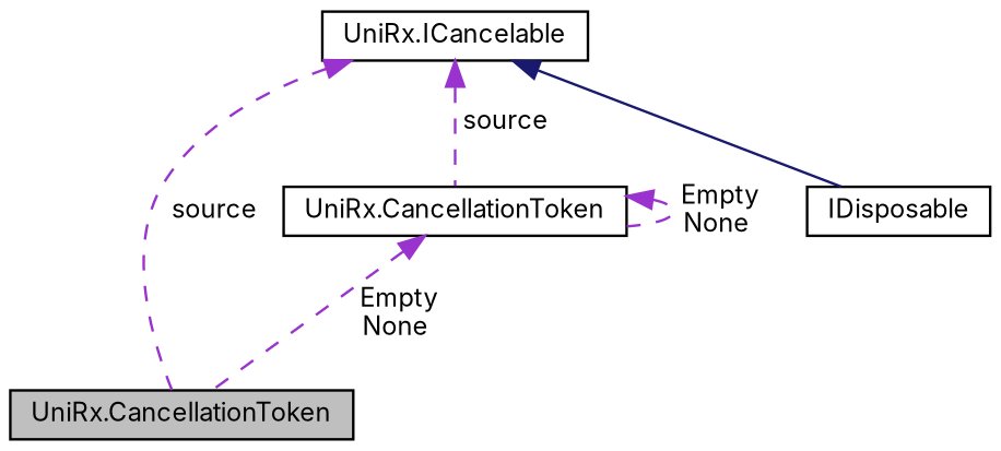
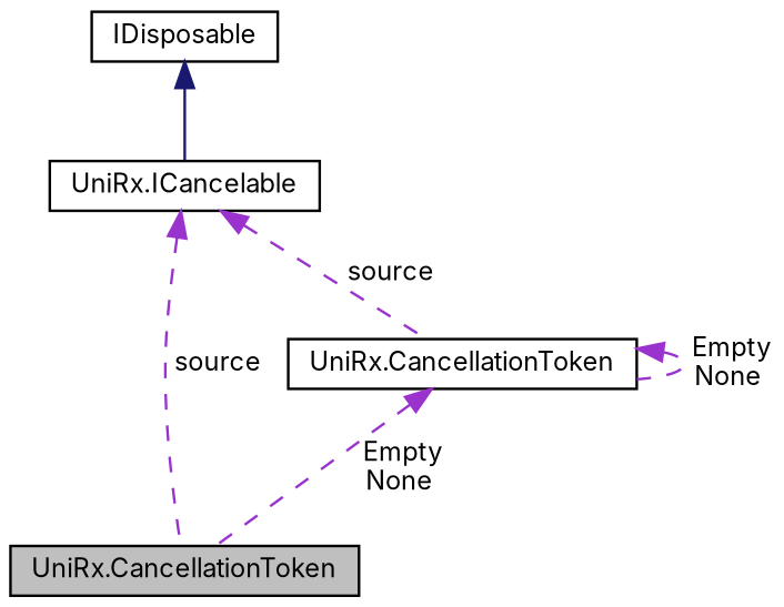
  digraph {
    fontname=Inter
    node [color=black fillcolor=white fontname=Inter fontsize=10 shape=record style=filled]
    edge [color=darkorchid3 dir=back fontname=Inter fontsize=10 labelfontname=Helvetica labelfontsize=10 style=dashed]
    n1 [fillcolor=grey75 fontcolor=black height=0.2 label="UniRx.CancellationToken" width=0.4]
    n2 [height=0.2 label="UniRx.ICancelable" width=0.4]
    n3 [height=0.2 label="UniRx.CancellationToken" width=0.4]
    n4 [height=0.2 label=IDisposable width=0.4]
    n2 -> n1 [label=" source"]
    n2 -> n3 [label=" source"]
    n3 -> n1 [label=" Empty\nNone"]
    n3 -> n3 [label=" Empty\nNone"]
-   n2 -> n4 [color=midnightblue style=solid]
+   n4 -> n2 [color=midnightblue style=solid]
  }
